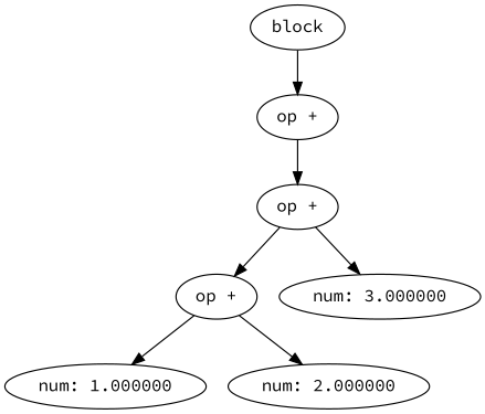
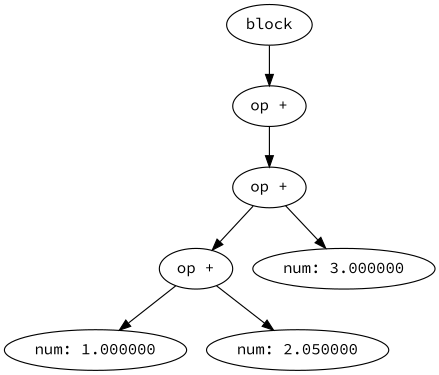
  digraph {
    fontname="Source Code Pro"
    node [fontname="Source Code Pro"]
    edge [fontname="Source Code Pro"]
    n1 [label=block]
    n2 [label="op +"]
    n3 [label="op +"]
    n4 [label="num: 1.000000"]
    n5 [label="op +"]
-   n6 [label="num: 2.000000"]
+   n6 [label="num: 2.050000"]
    n7 [label="num: 3.000000"]
    n1 -> n2
    n2 -> n3
    n3 -> n5
    n3 -> n7
    n5 -> n4
    n5 -> n6
  }
